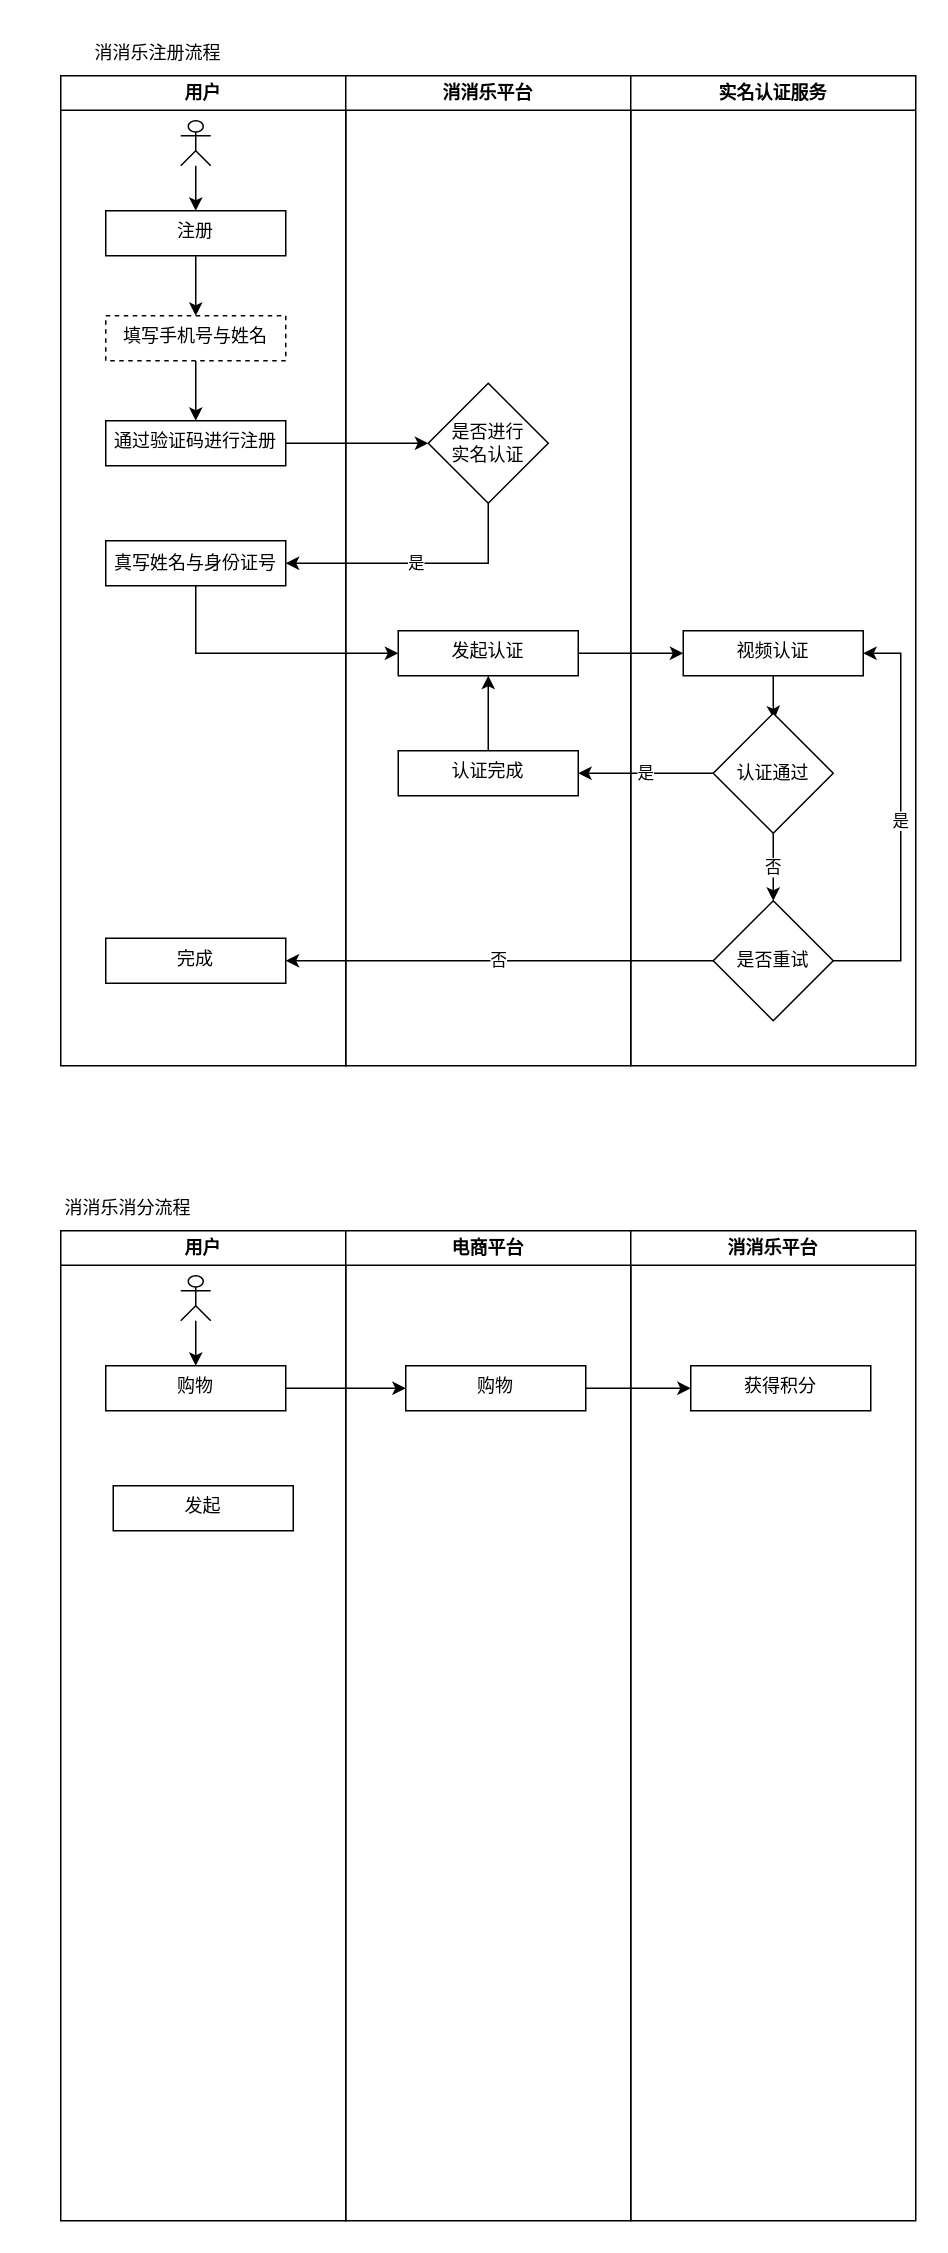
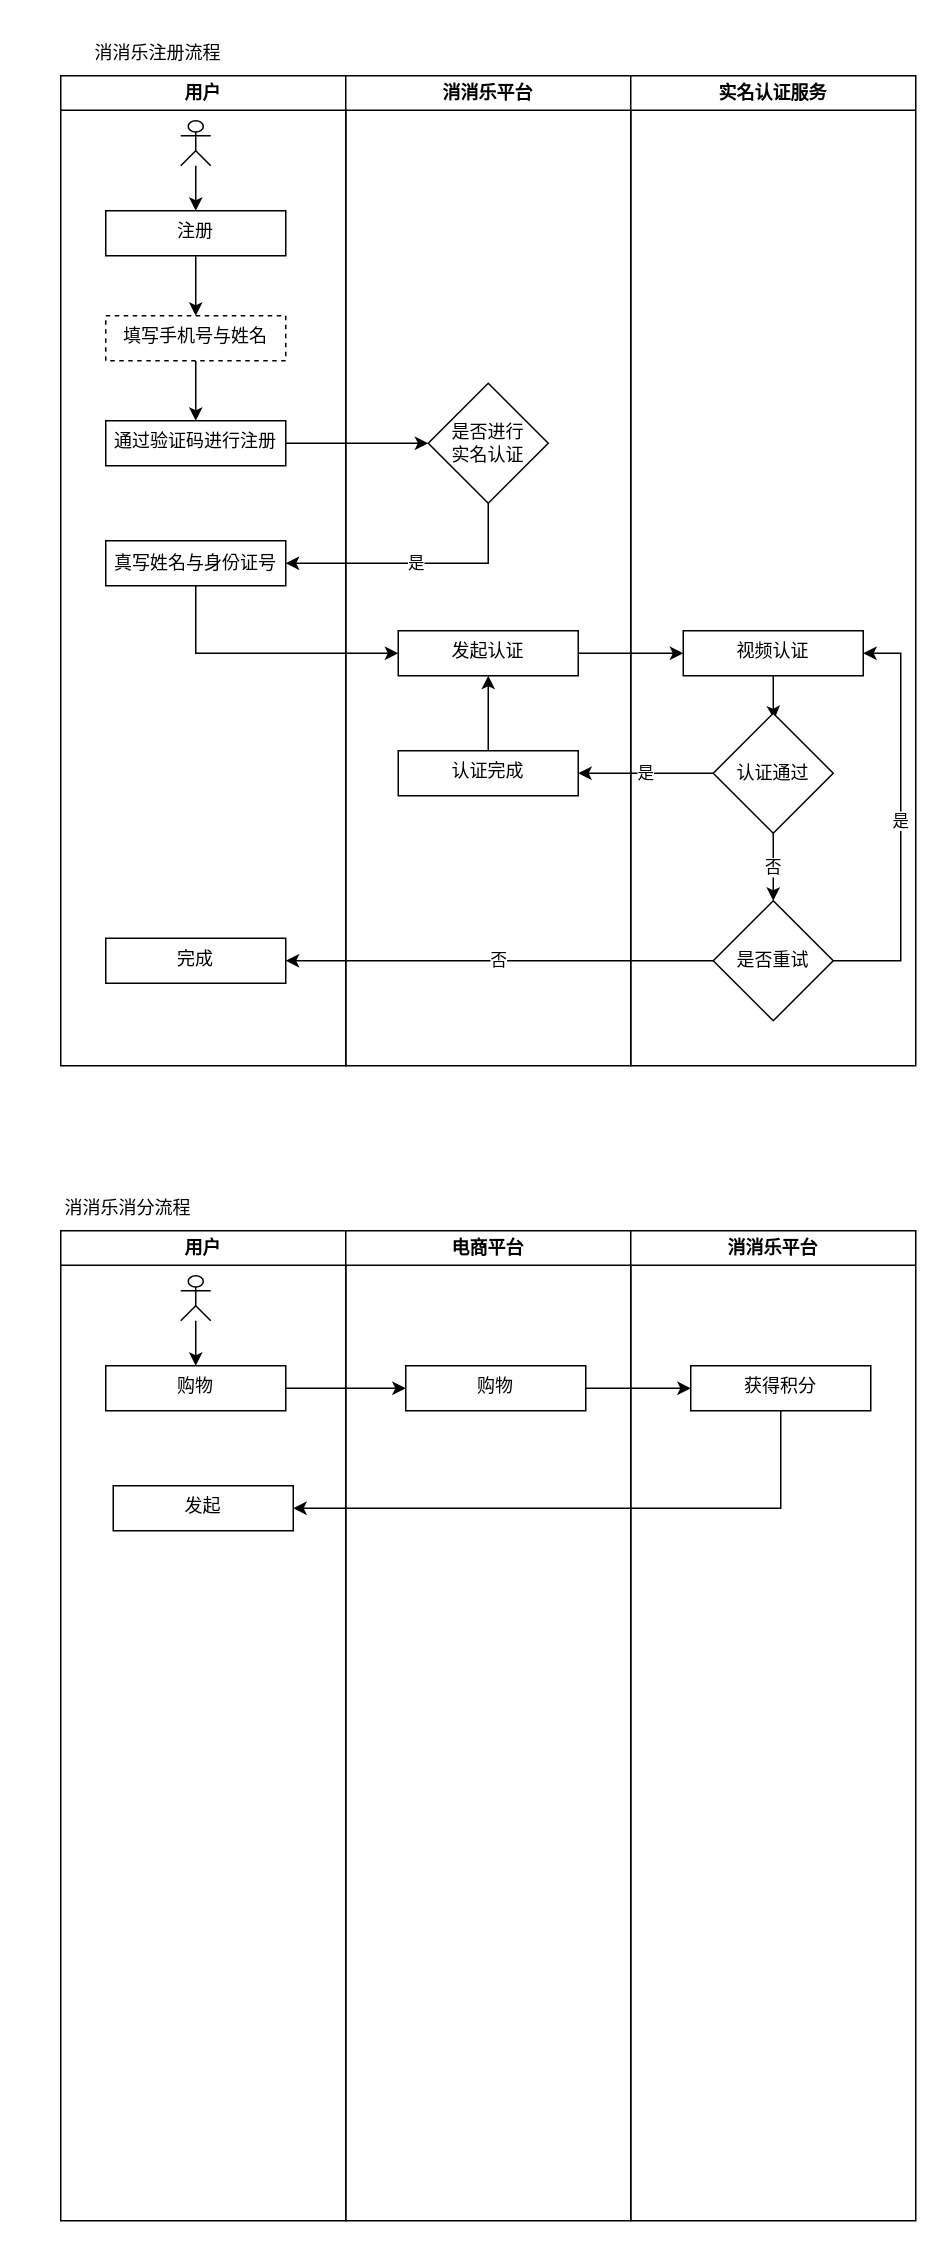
  <mxCell id="0" />
  <mxCell id="1" parent="0" />
  <mxCell id="2" value="用户" style="swimlane;whiteSpace=wrap;html=1;" vertex="1" parent="1"><mxGeometry x="40" y="50" width="190" height="660" as="geometry" /></mxCell>
  <mxCell id="3" value="" style="edgeStyle=orthogonalEdgeStyle;rounded=0;orthogonalLoop=1;jettySize=auto;html=1;" edge="1" parent="2" source="4" target="6"><mxGeometry relative="1" as="geometry" /></mxCell>
  <mxCell id="4" value="" style="shape=umlActor;verticalLabelPosition=bottom;verticalAlign=top;html=1;outlineConnect=0;" vertex="1" parent="2"><mxGeometry x="80" y="30" width="20" height="30" as="geometry" /></mxCell>
  <mxCell id="5" style="edgeStyle=orthogonalEdgeStyle;rounded=0;orthogonalLoop=1;jettySize=auto;html=1;exitX=0.5;exitY=1;exitDx=0;exitDy=0;" edge="1" parent="2" source="6" target="8"><mxGeometry relative="1" as="geometry" /></mxCell>
  <mxCell id="6" value="注册" style="whiteSpace=wrap;html=1;verticalAlign=top;" vertex="1" parent="2"><mxGeometry x="30" y="90" width="120" height="30" as="geometry" /></mxCell>
  <mxCell id="7" style="edgeStyle=orthogonalEdgeStyle;rounded=0;orthogonalLoop=1;jettySize=auto;html=1;exitX=0.5;exitY=1;exitDx=0;exitDy=0;entryX=0.5;entryY=0;entryDx=0;entryDy=0;" edge="1" parent="2" source="8" target="9"><mxGeometry relative="1" as="geometry" /></mxCell>
  <mxCell id="8" value="填写手机号与姓名" style="whiteSpace=wrap;html=1;verticalAlign=top;dashed=1;" vertex="1" parent="2"><mxGeometry x="30" y="160" width="120" height="30" as="geometry" /></mxCell>
  <mxCell id="9" value="通过验证码进行注册" style="whiteSpace=wrap;html=1;verticalAlign=top;" vertex="1" parent="2"><mxGeometry x="30" y="230" width="120" height="30" as="geometry" /></mxCell>
  <mxCell id="10" value="真写姓名与身份证号" style="rounded=0;whiteSpace=wrap;html=1;" vertex="1" parent="2"><mxGeometry x="30" y="310" width="120" height="30" as="geometry" /></mxCell>
  <mxCell id="11" value="完成" style="whiteSpace=wrap;html=1;verticalAlign=top;" vertex="1" parent="2"><mxGeometry x="30" y="575" width="120" height="30" as="geometry" /></mxCell>
  <mxCell id="12" value="消消乐注册流程" style="text;html=1;strokeColor=none;fillColor=none;align=center;verticalAlign=middle;whiteSpace=wrap;rounded=0;" vertex="1" parent="1"><mxGeometry x="40" y="20" width="130" height="30" as="geometry" /></mxCell>
  <mxCell id="13" value="消消乐平台" style="swimlane;whiteSpace=wrap;html=1;" vertex="1" parent="1"><mxGeometry x="230" y="50" width="190" height="660" as="geometry" /></mxCell>
  <mxCell id="14" value="是否进行&lt;br&gt;实名认证" style="rhombus;whiteSpace=wrap;html=1;" vertex="1" parent="13"><mxGeometry x="55" y="205" width="80" height="80" as="geometry" /></mxCell>
  <mxCell id="15" value="发起认证" style="whiteSpace=wrap;html=1;verticalAlign=top;" vertex="1" parent="13"><mxGeometry x="35" y="370" width="120" height="30" as="geometry" /></mxCell>
  <mxCell id="16" value="认证完成" style="whiteSpace=wrap;html=1;verticalAlign=top;" vertex="1" parent="13"><mxGeometry x="35" y="450" width="120" height="30" as="geometry" /></mxCell>
  <mxCell id="17" value="实名认证服务" style="swimlane;whiteSpace=wrap;html=1;" vertex="1" parent="1"><mxGeometry x="420" y="50" width="190" height="660" as="geometry" /></mxCell>
  <mxCell id="18" value="" style="edgeStyle=orthogonalEdgeStyle;rounded=0;orthogonalLoop=1;jettySize=auto;html=1;entryX=0.509;entryY=0.05;entryDx=0;entryDy=0;entryPerimeter=0;" edge="1" parent="17" source="19" target="21"><mxGeometry relative="1" as="geometry"><mxPoint x="95" y="480" as="targetPoint" /></mxGeometry></mxCell>
  <mxCell id="19" value="视频认证" style="whiteSpace=wrap;html=1;verticalAlign=top;" vertex="1" parent="17"><mxGeometry x="35" y="370" width="120" height="30" as="geometry" /></mxCell>
  <mxCell id="20" value="否" style="edgeStyle=orthogonalEdgeStyle;rounded=0;orthogonalLoop=1;jettySize=auto;html=1;" edge="1" parent="17" source="21" target="23"><mxGeometry relative="1" as="geometry" /></mxCell>
  <mxCell id="21" value="认证通过" style="rhombus;whiteSpace=wrap;html=1;" vertex="1" parent="17"><mxGeometry x="55" y="425" width="80" height="80" as="geometry" /></mxCell>
  <mxCell id="22" value="是" style="edgeStyle=orthogonalEdgeStyle;rounded=0;orthogonalLoop=1;jettySize=auto;html=1;exitX=1;exitY=0.5;exitDx=0;exitDy=0;" edge="1" parent="17" source="23" target="19"><mxGeometry relative="1" as="geometry"><mxPoint x="150" y="590" as="sourcePoint" /><mxPoint x="170" y="385" as="targetPoint" /><Array as="points"><mxPoint x="180" y="590" /><mxPoint x="180" y="385" /></Array></mxGeometry></mxCell>
  <mxCell id="23" value="是否重试" style="rhombus;whiteSpace=wrap;html=1;" vertex="1" parent="17"><mxGeometry x="55" y="550" width="80" height="80" as="geometry" /></mxCell>
  <mxCell id="24" style="edgeStyle=orthogonalEdgeStyle;rounded=0;orthogonalLoop=1;jettySize=auto;html=1;entryX=0;entryY=0.5;entryDx=0;entryDy=0;" edge="1" parent="1" source="9" target="14"><mxGeometry relative="1" as="geometry" /></mxCell>
  <mxCell id="25" value="是" style="edgeStyle=orthogonalEdgeStyle;rounded=0;orthogonalLoop=1;jettySize=auto;html=1;exitX=0.5;exitY=1;exitDx=0;exitDy=0;entryX=1;entryY=0.5;entryDx=0;entryDy=0;" edge="1" parent="1" source="14" target="10"><mxGeometry relative="1" as="geometry"><mxPoint x="210.04" y="372.87" as="targetPoint" /><mxPoint x="346" y="335" as="sourcePoint" /><Array as="points"><mxPoint x="325" y="375" /></Array></mxGeometry></mxCell>
  <mxCell id="26" style="edgeStyle=orthogonalEdgeStyle;rounded=0;orthogonalLoop=1;jettySize=auto;html=1;entryX=0;entryY=0.5;entryDx=0;entryDy=0;exitX=0.5;exitY=1;exitDx=0;exitDy=0;" edge="1" parent="1" source="10" target="15"><mxGeometry relative="1" as="geometry" /></mxCell>
  <mxCell id="27" style="edgeStyle=orthogonalEdgeStyle;rounded=0;orthogonalLoop=1;jettySize=auto;html=1;" edge="1" parent="1" source="15" target="19"><mxGeometry relative="1" as="geometry" /></mxCell>
  <mxCell id="28" value="是" style="edgeStyle=orthogonalEdgeStyle;rounded=0;orthogonalLoop=1;jettySize=auto;html=1;exitX=0;exitY=0.5;exitDx=0;exitDy=0;" edge="1" parent="1" source="21" target="16"><mxGeometry relative="1" as="geometry" /></mxCell>
  <mxCell id="29" value="" style="edgeStyle=orthogonalEdgeStyle;rounded=0;orthogonalLoop=1;jettySize=auto;html=1;" edge="1" parent="1" source="16" target="15"><mxGeometry relative="1" as="geometry" /></mxCell>
  <mxCell id="30" value="否" style="edgeStyle=orthogonalEdgeStyle;rounded=0;orthogonalLoop=1;jettySize=auto;html=1;exitX=0;exitY=0.5;exitDx=0;exitDy=0;entryX=1;entryY=0.5;entryDx=0;entryDy=0;" edge="1" parent="1" source="23" target="11"><mxGeometry relative="1" as="geometry" /></mxCell>
  <mxCell id="31" value="用户" style="swimlane;whiteSpace=wrap;html=1;" vertex="1" parent="1"><mxGeometry x="40" y="820" width="190" height="660" as="geometry" /></mxCell>
  <mxCell id="32" value="" style="edgeStyle=orthogonalEdgeStyle;rounded=0;orthogonalLoop=1;jettySize=auto;html=1;" edge="1" parent="31" source="33" target="34"><mxGeometry relative="1" as="geometry" /></mxCell>
  <mxCell id="33" value="" style="shape=umlActor;verticalLabelPosition=bottom;verticalAlign=top;html=1;outlineConnect=0;" vertex="1" parent="31"><mxGeometry x="80" y="30" width="20" height="30" as="geometry" /></mxCell>
  <mxCell id="34" value="购物" style="whiteSpace=wrap;html=1;verticalAlign=top;" vertex="1" parent="31"><mxGeometry x="30" y="90" width="120" height="30" as="geometry" /></mxCell>
  <mxCell id="35" value="发起" style="whiteSpace=wrap;html=1;verticalAlign=top;" vertex="1" parent="31"><mxGeometry x="35" y="170" width="120" height="30" as="geometry" /></mxCell>
  <mxCell id="36" value="消消乐消分流程" style="text;html=1;strokeColor=none;fillColor=none;align=center;verticalAlign=middle;whiteSpace=wrap;rounded=0;" vertex="1" parent="1"><mxGeometry y="790" width="130" height="30" as="geometry" x="20" /></mxCell>
  <mxCell id="37" value="电商平台" style="swimlane;whiteSpace=wrap;html=1;" vertex="1" parent="1"><mxGeometry x="230" y="820" width="190" height="660" as="geometry" /></mxCell>
  <mxCell id="38" value="购物" style="whiteSpace=wrap;html=1;verticalAlign=top;" vertex="1" parent="37"><mxGeometry x="40" y="90" width="120" height="30" as="geometry" /></mxCell>
  <mxCell id="39" value="消消乐平台" style="swimlane;whiteSpace=wrap;html=1;" vertex="1" parent="1"><mxGeometry x="420" y="820" width="190" height="660" as="geometry" /></mxCell>
  <mxCell id="40" value="获得积分" style="whiteSpace=wrap;html=1;verticalAlign=top;" vertex="1" parent="39"><mxGeometry x="40" y="90" width="120" height="30" as="geometry" /></mxCell>
  <mxCell id="41" value="" style="edgeStyle=orthogonalEdgeStyle;rounded=0;orthogonalLoop=1;jettySize=auto;html=1;" edge="1" parent="1" source="34" target="38"><mxGeometry relative="1" as="geometry" /></mxCell>
  <mxCell id="42" value="" style="edgeStyle=orthogonalEdgeStyle;rounded=0;orthogonalLoop=1;jettySize=auto;html=1;" edge="1" parent="1" source="38" target="40"><mxGeometry relative="1" as="geometry" /></mxCell>
+ <mxCell id="43" value="" style="edgeStyle=orthogonalEdgeStyle;rounded=0;orthogonalLoop=1;jettySize=auto;html=1;entryX=1;entryY=0.5;entryDx=0;entryDy=0;exitX=0.5;exitY=1;exitDx=0;exitDy=0;" edge="1" parent="1" source="40" target="35"><mxGeometry relative="1" as="geometry" /></mxCell>
